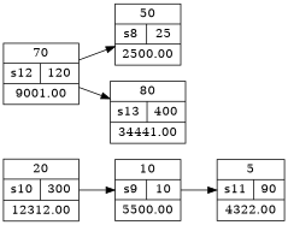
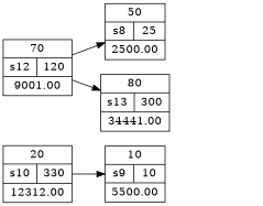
  digraph {
    rankdir=LR
    node [shape=record]
-   n1 [label="5|{s11|90}|4322.00"]
    n2 [label="10|{s9|10}|5500.00"]
-   n3 [label="20|{s10|300}|12312.00"]
+   n3 [label="20|{s10|330}|12312.00"]
    n4 [label="70|{s12|120}|9001.00"]
    n5 [label="50|{s8|25}|2500.00"]
-   n6 [label="80|{s13|400}|34441.00"]
-   n2 -> n1
+   n6 [label="80|{s13|300}|34441.00"]
    n3 -> n2
    n4 -> n5
    n4 -> n6
  }
